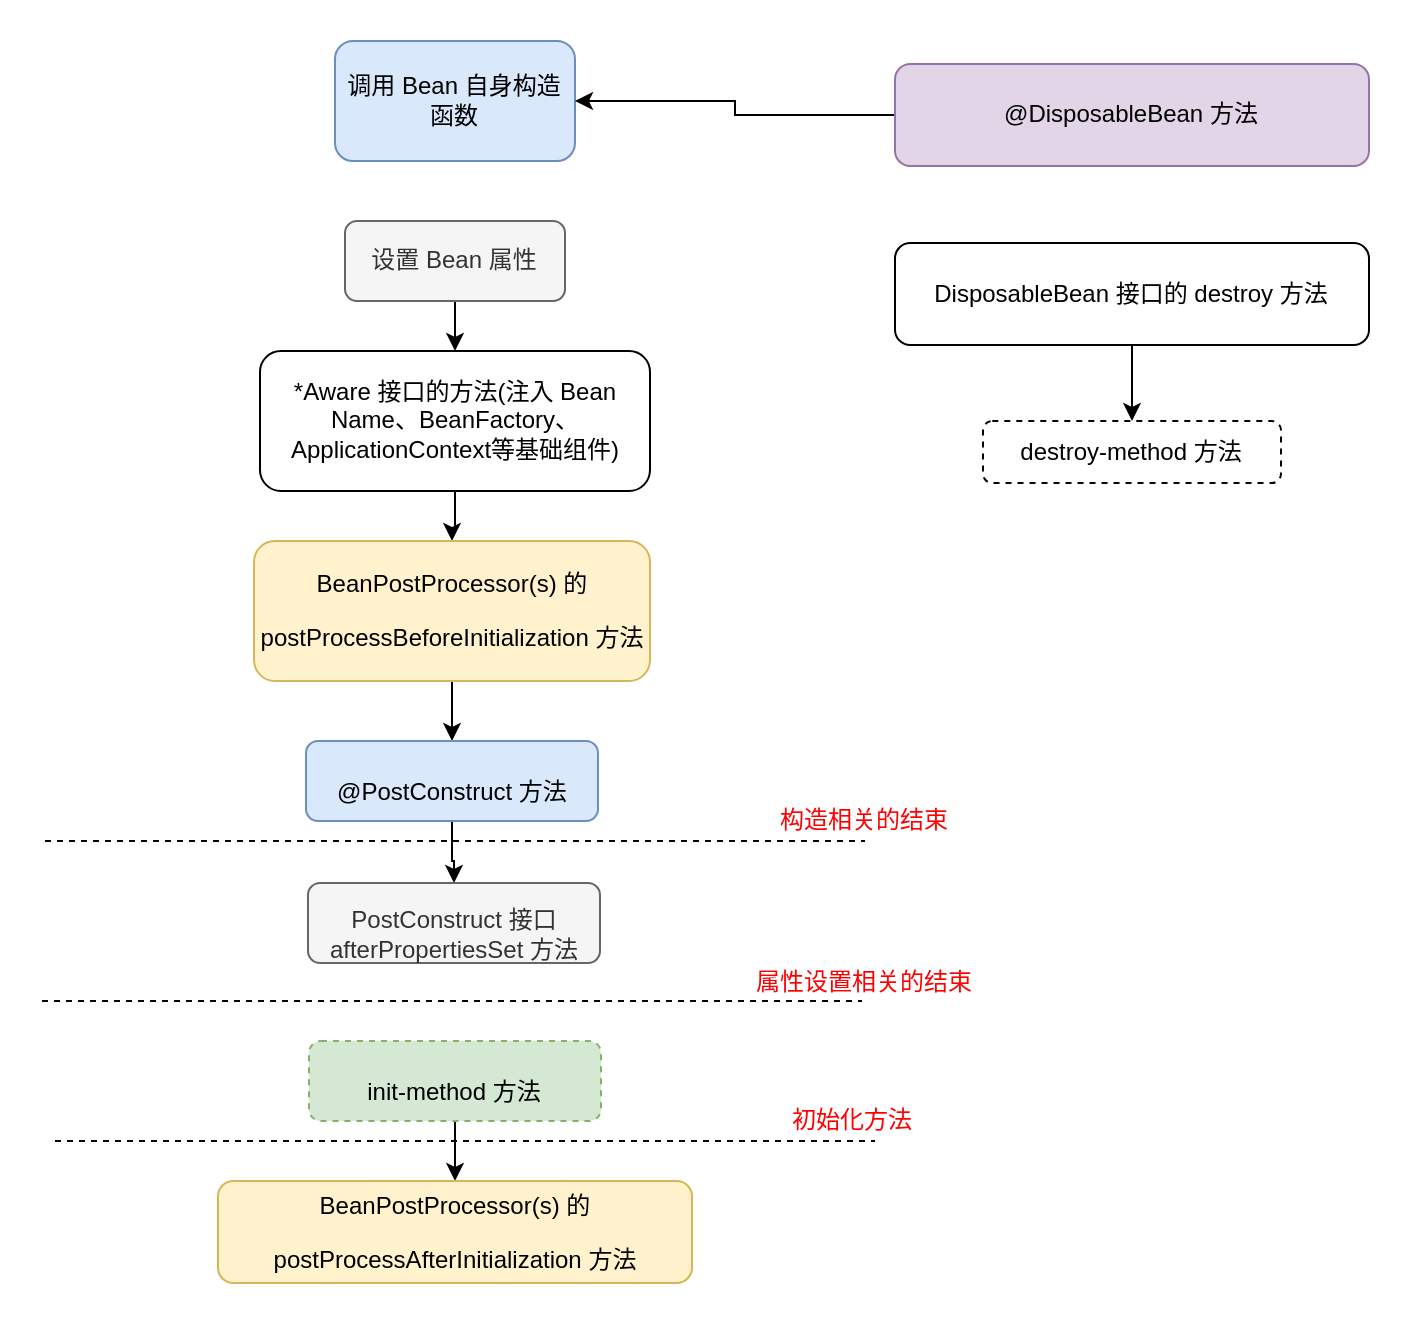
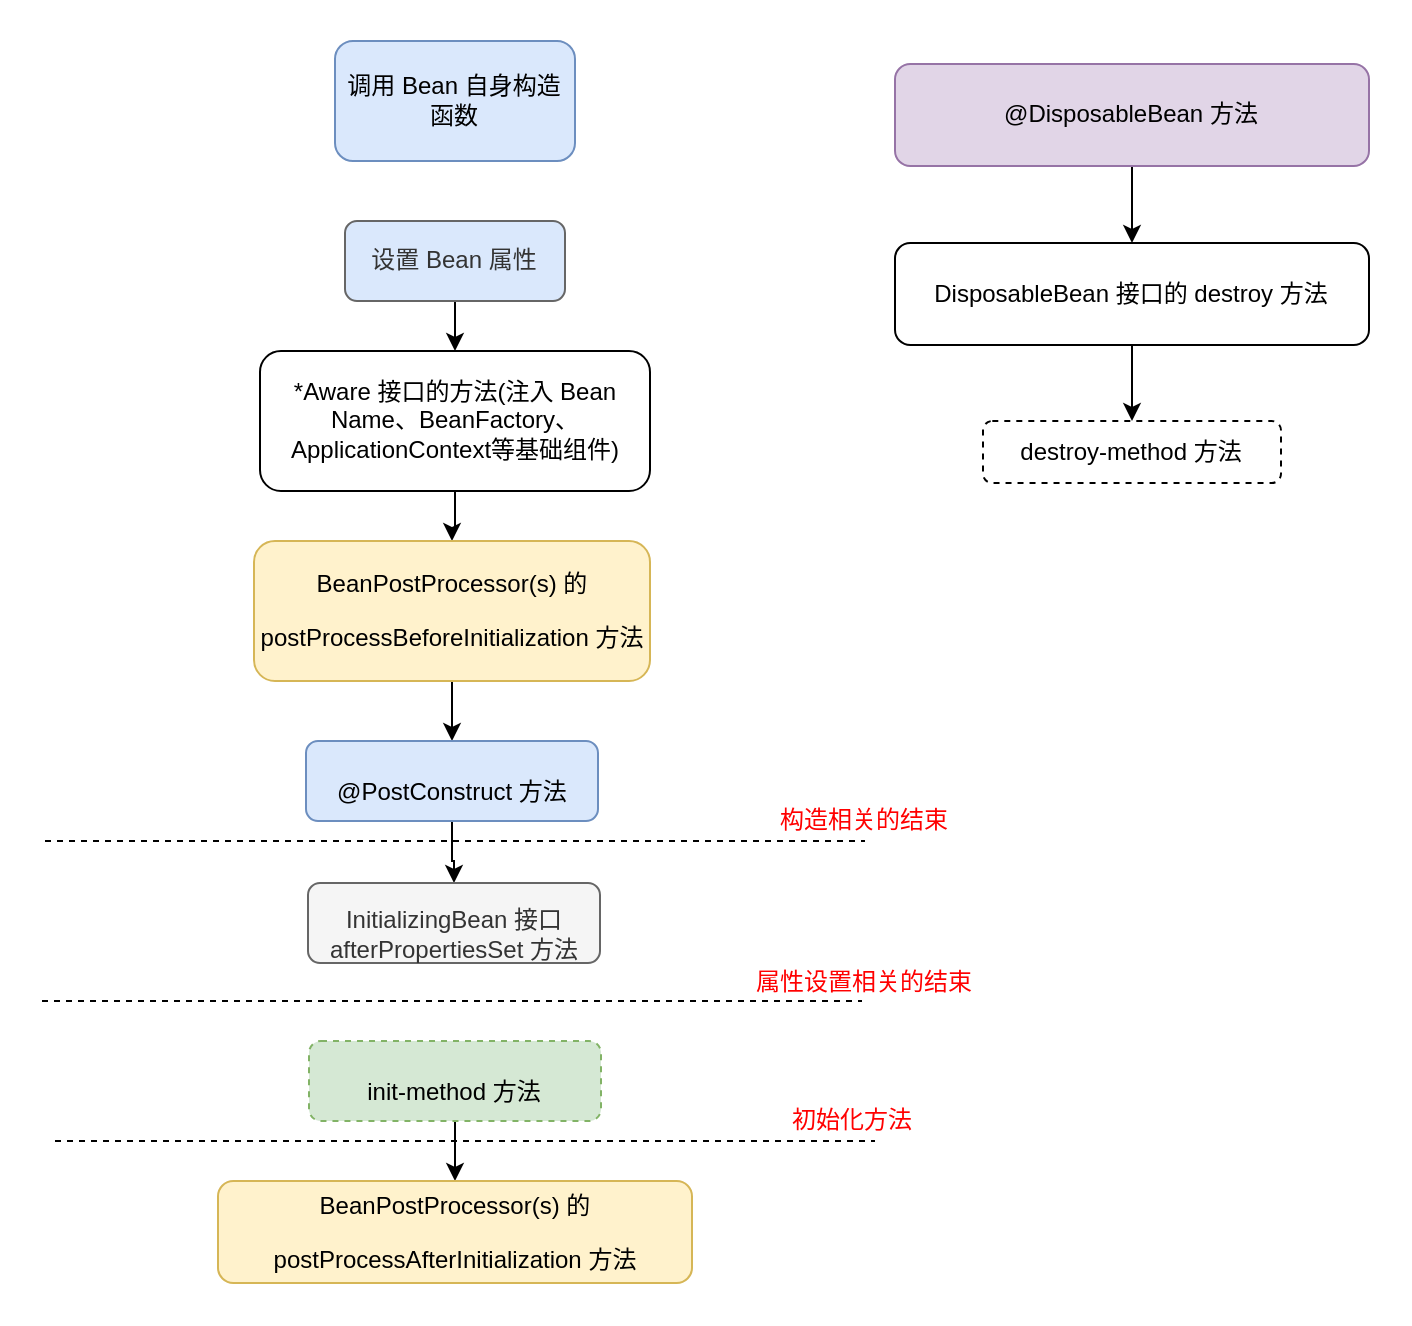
  <mxCell id="0" />
  <mxCell id="1" parent="0" />
  <mxCell id="2" value="调用 Bean 自身构造函数" style="rounded=1;whiteSpace=wrap;html=1;fillColor=#dae8fc;strokeColor=#6c8ebf;" vertex="1" parent="1"><mxGeometry x="167" y="20" width="120" height="60" as="geometry" /></mxCell>
  <mxCell id="3" value="" style="edgeStyle=orthogonalEdgeStyle;rounded=0;orthogonalLoop=1;jettySize=auto;html=1;" edge="1" parent="1" source="4" target="6"><mxGeometry relative="1" as="geometry" /></mxCell>
- <mxCell id="4" value="设置 Bean 属性" style="rounded=1;whiteSpace=wrap;html=1;fillColor=#f5f5f5;strokeColor=#666666;fontColor=#333333;" vertex="1" parent="1"><mxGeometry x="172" y="110" width="110" height="40" as="geometry" /></mxCell>
+ <mxCell id="4" value="设置 Bean 属性" style="rounded=1;whiteSpace=wrap;html=1;fillColor=#dae8fc;strokeColor=#666666;fontColor=#333333;" vertex="1" parent="1"><mxGeometry x="172" y="110" width="110" height="40" as="geometry" /></mxCell>
  <mxCell id="5" value="" style="edgeStyle=orthogonalEdgeStyle;rounded=0;orthogonalLoop=1;jettySize=auto;html=1;" edge="1" parent="1" source="6" target="8"><mxGeometry relative="1" as="geometry" /></mxCell>
  <mxCell id="6" value="*Aware 接口的方法(注入 Bean Name、BeanFactory、ApplicationContext等基础组件)" style="rounded=1;whiteSpace=wrap;html=1;" vertex="1" parent="1"><mxGeometry x="129.5" y="175" width="195" height="70" as="geometry" /></mxCell>
  <mxCell id="7" value="" style="edgeStyle=orthogonalEdgeStyle;rounded=0;orthogonalLoop=1;jettySize=auto;html=1;" edge="1" parent="1" source="8" target="10"><mxGeometry relative="1" as="geometry" /></mxCell>
  <mxCell id="8" value="&lt;pre&gt;&lt;pre&gt;&lt;font face=&quot;Helvetica&quot;&gt;&lt;span style=&quot;white-space: normal&quot;&gt;BeanPostProcessor(s) 的&lt;/span&gt;&lt;/font&gt;&lt;/pre&gt;&lt;pre&gt;&lt;font face=&quot;Helvetica&quot;&gt;&lt;span style=&quot;white-space: normal&quot;&gt;postProcessBeforeInitialization 方法&lt;/span&gt;&lt;/font&gt;&lt;/pre&gt;&lt;/pre&gt;" style="rounded=1;whiteSpace=wrap;html=1;fillColor=#fff2cc;strokeColor=#d6b656;" vertex="1" parent="1"><mxGeometry x="126.5" y="270" width="198" height="70" as="geometry" /></mxCell>
  <mxCell id="9" value="" style="edgeStyle=orthogonalEdgeStyle;rounded=0;orthogonalLoop=1;jettySize=auto;html=1;" edge="1" parent="1" source="10" target="11"><mxGeometry relative="1" as="geometry" /></mxCell>
  <mxCell id="10" value="&lt;pre&gt;&lt;/pre&gt;@PostConstruct 方法" style="rounded=1;whiteSpace=wrap;html=1;fillColor=#dae8fc;strokeColor=#6c8ebf;" vertex="1" parent="1"><mxGeometry x="152.5" y="370" width="146" height="40" as="geometry" /></mxCell>
- <mxCell id="11" value="&lt;pre&gt;&lt;/pre&gt;PostConstruct 接口 afterPropertiesSet 方法" style="rounded=1;whiteSpace=wrap;html=1;fillColor=#f5f5f5;strokeColor=#666666;fontColor=#333333;" vertex="1" parent="1"><mxGeometry x="153.5" y="441" width="146" height="40" as="geometry" /></mxCell>
+ <mxCell id="11" value="&lt;pre&gt;&lt;/pre&gt;InitializingBean 接口 afterPropertiesSet 方法" style="rounded=1;whiteSpace=wrap;html=1;fillColor=#f5f5f5;strokeColor=#666666;fontColor=#333333;" vertex="1" parent="1"><mxGeometry x="153.5" y="441" width="146" height="40" as="geometry" /></mxCell>
  <mxCell id="12" value="" style="edgeStyle=orthogonalEdgeStyle;rounded=0;orthogonalLoop=1;jettySize=auto;html=1;" edge="1" parent="1" source="13" target="14"><mxGeometry relative="1" as="geometry" /></mxCell>
  <mxCell id="13" value="&lt;pre&gt;&lt;/pre&gt;init-method 方法" style="rounded=1;whiteSpace=wrap;html=1;dashed=1;fillColor=#d5e8d4;strokeColor=#82b366;" vertex="1" parent="1"><mxGeometry x="154" y="520" width="146" height="40" as="geometry" /></mxCell>
  <mxCell id="14" value="&lt;pre&gt;&lt;font face=&quot;Helvetica&quot;&gt;&lt;span style=&quot;white-space: normal&quot;&gt;BeanPostProcessor(s) 的&lt;/span&gt;&lt;/font&gt;&lt;/pre&gt;postProcessAfterInitialization&amp;nbsp;&lt;span&gt;方法&lt;/span&gt;&lt;br&gt;&lt;pre&gt;&lt;/pre&gt;" style="rounded=1;whiteSpace=wrap;html=1;fillColor=#fff2cc;strokeColor=#d6b656;" vertex="1" parent="1"><mxGeometry x="108.5" y="590" width="237" height="51" as="geometry" /></mxCell>
- <mxCell id="15" value="" style="edgeStyle=orthogonalEdgeStyle;rounded=0;orthogonalLoop=1;jettySize=auto;html=1;" edge="1" parent="1" source="16" target="2"><mxGeometry relative="1" as="geometry" /></mxCell>
+ <mxCell id="15" value="" style="edgeStyle=orthogonalEdgeStyle;rounded=0;orthogonalLoop=1;jettySize=auto;html=1;" edge="1" parent="1" source="16" target="18"><mxGeometry relative="1" as="geometry" /></mxCell>
  <mxCell id="16" value="&lt;pre&gt;&lt;/pre&gt;@DisposableBean 方法&lt;br&gt;&lt;pre&gt;&lt;/pre&gt;" style="rounded=1;whiteSpace=wrap;html=1;fillColor=#e1d5e7;strokeColor=#9673a6;" vertex="1" parent="1"><mxGeometry x="447" y="31.5" width="237" height="51" as="geometry" /></mxCell>
  <mxCell id="17" value="" style="edgeStyle=orthogonalEdgeStyle;rounded=0;orthogonalLoop=1;jettySize=auto;html=1;" edge="1" parent="1" source="18" target="19"><mxGeometry relative="1" as="geometry" /></mxCell>
  <mxCell id="18" value="&lt;pre&gt;&lt;/pre&gt;DisposableBean 接口的&amp;nbsp;destroy 方法&lt;br&gt;&lt;pre&gt;&lt;/pre&gt;" style="rounded=1;whiteSpace=wrap;html=1;" vertex="1" parent="1"><mxGeometry x="447" y="121" width="237" height="51" as="geometry" /></mxCell>
  <mxCell id="19" value="&lt;pre&gt;&lt;/pre&gt;destroy-method 方法&lt;br&gt;&lt;pre&gt;&lt;/pre&gt;" style="rounded=1;whiteSpace=wrap;html=1;dashed=1;" vertex="1" parent="1"><mxGeometry x="491" y="210" width="149" height="31" as="geometry" /></mxCell>
  <mxCell id="20" value="" style="endArrow=none;dashed=1;html=1;" edge="1" parent="1"><mxGeometry width="50" height="50" relative="1" as="geometry"><mxPoint x="22" y="420" as="sourcePoint" /><mxPoint x="432" y="420" as="targetPoint" /></mxGeometry></mxCell>
  <mxCell id="21" value="" style="endArrow=none;dashed=1;html=1;" edge="1" parent="1"><mxGeometry width="50" height="50" relative="1" as="geometry"><mxPoint x="20.5" y="500" as="sourcePoint" /><mxPoint x="430.5" y="500" as="targetPoint" /></mxGeometry></mxCell>
  <mxCell id="22" value="" style="endArrow=none;dashed=1;html=1;" edge="1" parent="1"><mxGeometry width="50" height="50" relative="1" as="geometry"><mxPoint x="27" y="570" as="sourcePoint" /><mxPoint x="437" y="570" as="targetPoint" /></mxGeometry></mxCell>
  <mxCell id="23" value="构造相关的结束" style="text;html=1;strokeColor=none;fillColor=none;align=center;verticalAlign=middle;whiteSpace=wrap;rounded=0;dashed=1;fontColor=#FF0000;" vertex="1" parent="1"><mxGeometry x="367" y="400" width="130" height="20" as="geometry" /></mxCell>
  <mxCell id="24" value="属性设置相关的结束" style="text;html=1;strokeColor=none;fillColor=none;align=center;verticalAlign=middle;whiteSpace=wrap;rounded=0;dashed=1;fontColor=#FF0000;" vertex="1" parent="1"><mxGeometry x="367" y="481" width="130" height="20" as="geometry" /></mxCell>
  <mxCell id="25" value="初始化方法" style="text;html=1;strokeColor=none;fillColor=none;align=center;verticalAlign=middle;whiteSpace=wrap;rounded=0;dashed=1;fontColor=#FF0000;" vertex="1" parent="1"><mxGeometry x="361" y="550" width="130" height="20" as="geometry" /></mxCell>
